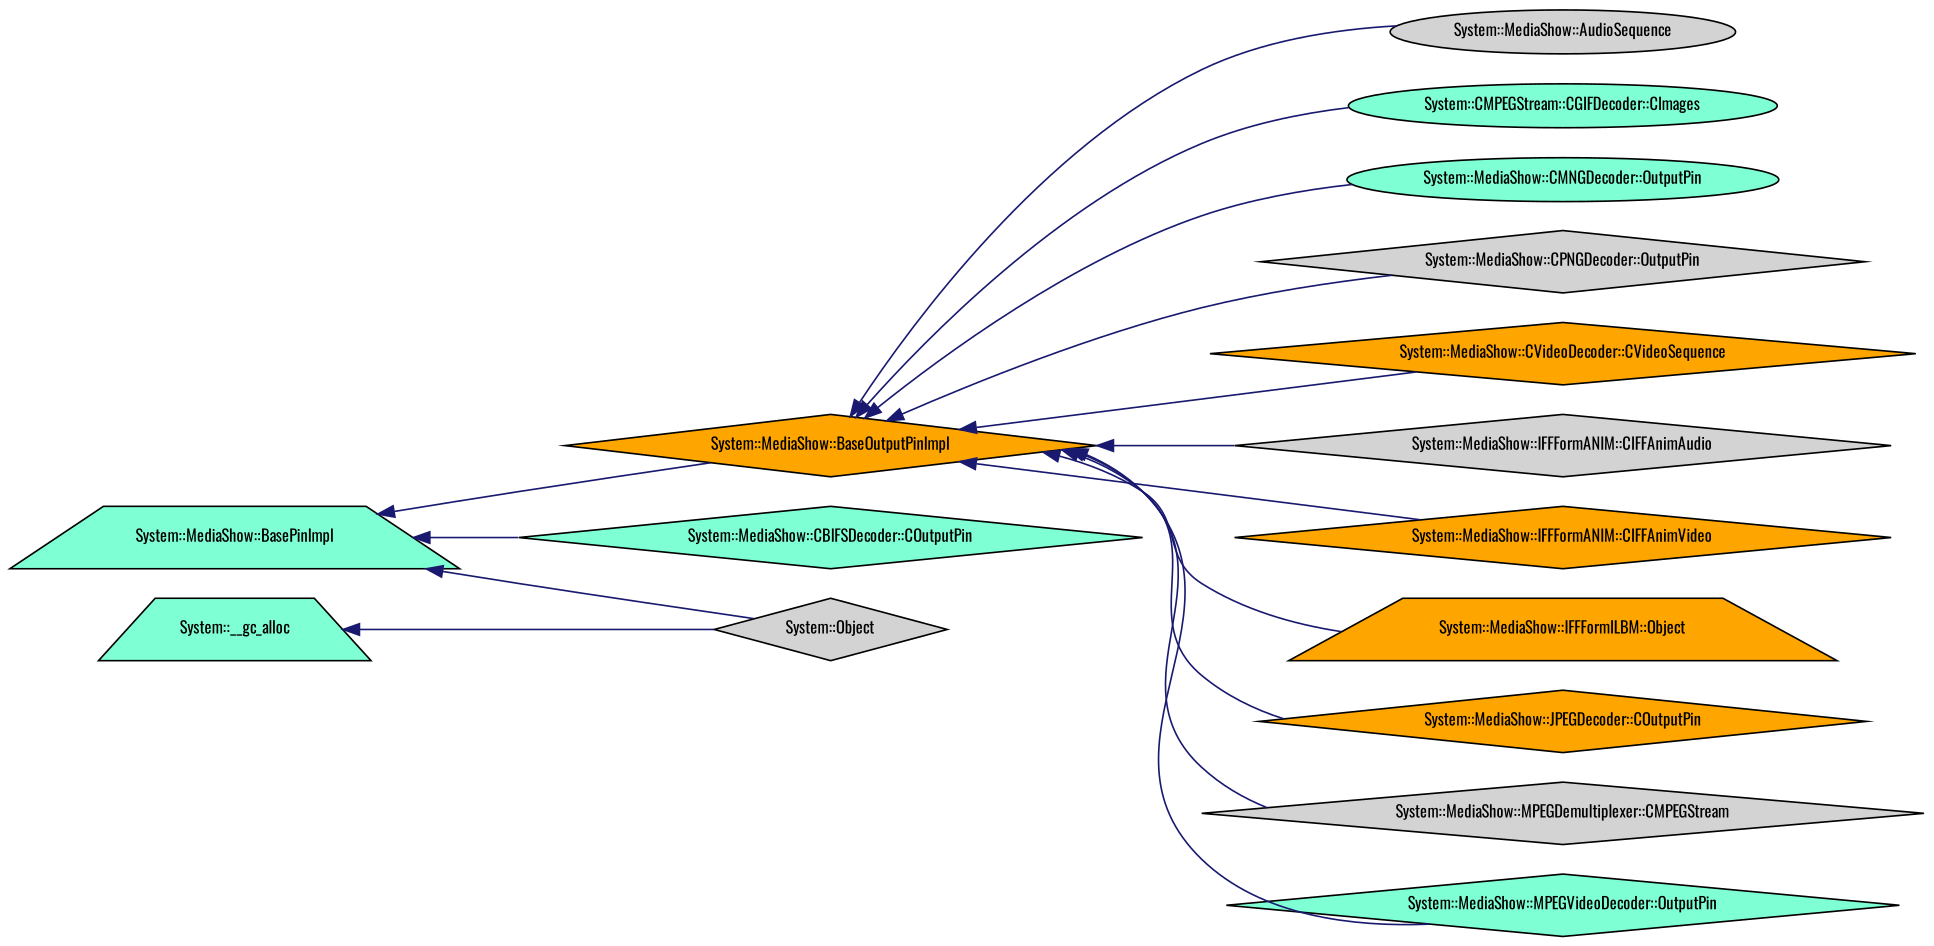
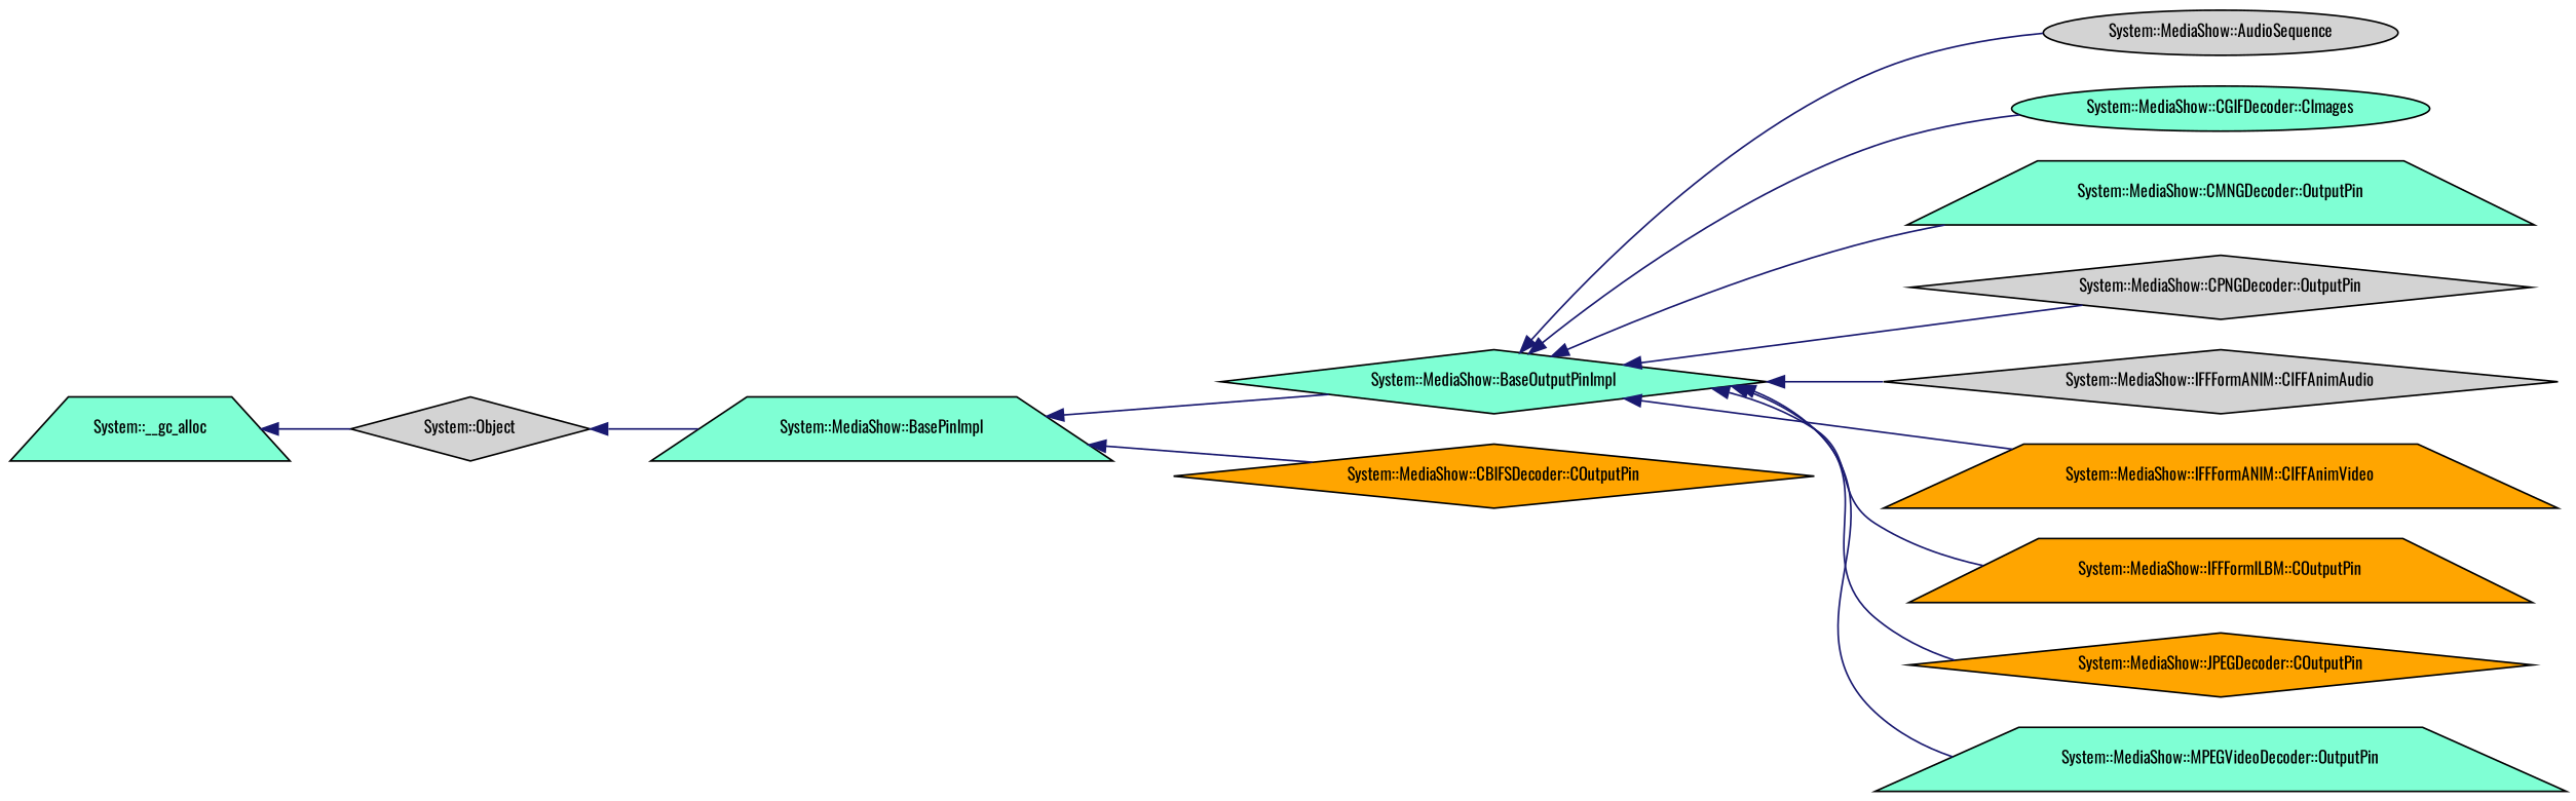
  digraph {
    fontname=Oswald
    rankdir=LR
    node [color=black fillcolor=aquamarine fontname=Oswald fontsize=10 shape=diamond style=filled]
    edge [color=midnightblue dir=back fontname=Oswald fontsize=10 labelfontname=Helvetica labelfontsize=10 style=solid]
-   n1 [fillcolor=orange fontcolor=black height=0.2 label="System::MediaShow::BaseOutputPinImpl" width=0.4]
+   n1 [fontcolor=black height=0.2 label="System::MediaShow::BaseOutputPinImpl" width=0.4]
    n2 [fillcolor=lightgrey height=0.2 label="System::MediaShow::AudioSequence" shape=ellipse width=0.4]
-   n3 [height=0.2 label="System::CMPEGStream::CGIFDecoder::CImages" shape=ellipse width=0.4]
-   n4 [height=0.2 label="System::MediaShow::CMNGDecoder::OutputPin" shape=ellipse width=0.4]
+   n3 [height=0.2 label="System::MediaShow::CGIFDecoder::CImages" shape=ellipse width=0.4]
+   n4 [height=0.2 label="System::MediaShow::CMNGDecoder::OutputPin" shape=trapezium width=0.4]
    n5 [fillcolor=lightgrey height=0.2 label="System::MediaShow::CPNGDecoder::OutputPin" width=0.4]
-   n6 [fillcolor=orange height=0.2 label="System::MediaShow::CVideoDecoder::CVideoSequence" width=0.4]
    n7 [fillcolor=lightgrey height=0.2 label="System::MediaShow::IFFFormANIM::CIFFAnimAudio" width=0.4]
-   n8 [fillcolor=orange height=0.2 label="System::MediaShow::IFFFormANIM::CIFFAnimVideo" width=0.4]
-   n9 [fillcolor=orange height=0.2 label="System::MediaShow::IFFFormILBM::Object" shape=trapezium width=0.4]
+   n8 [fillcolor=orange height=0.2 label="System::MediaShow::IFFFormANIM::CIFFAnimVideo" shape=trapezium width=0.4]
+   n9 [fillcolor=orange height=0.2 label="System::MediaShow::IFFFormILBM::COutputPin" shape=trapezium width=0.4]
    n10 [fillcolor=orange height=0.2 label="System::MediaShow::JPEGDecoder::COutputPin" width=0.4]
-   n11 [fillcolor=lightgrey height=0.2 label="System::MediaShow::MPEGDemultiplexer::CMPEGStream" width=0.4]
-   n12 [height=0.2 label="System::MediaShow::MPEGVideoDecoder::OutputPin" width=0.4]
-   n13 [height=0.2 label="System::MediaShow::CBIFSDecoder::COutputPin" width=0.4]
+   n12 [height=0.2 label="System::MediaShow::MPEGVideoDecoder::OutputPin" shape=trapezium width=0.4]
+   n13 [fillcolor=orange height=0.2 label="System::MediaShow::CBIFSDecoder::COutputPin" width=0.4]
    n14 [height=0.2 label="System::MediaShow::BasePinImpl" shape=trapezium width=0.4]
    n15 [fillcolor=lightgrey height=0.2 label="System::Object" width=0.4]
    n16 [height=0.2 label="System::__gc_alloc" shape=trapezium width=0.4]
    n1 -> n2
    n1 -> n3
    n1 -> n4
    n1 -> n5
-   n1 -> n6
    n1 -> n7
    n1 -> n8
    n1 -> n9
    n1 -> n10
-   n1 -> n11
    n1 -> n12
    n14 -> n1
    n14 -> n13
-   n14 -> n15
+   n15 -> n14
    n16 -> n15
  }
